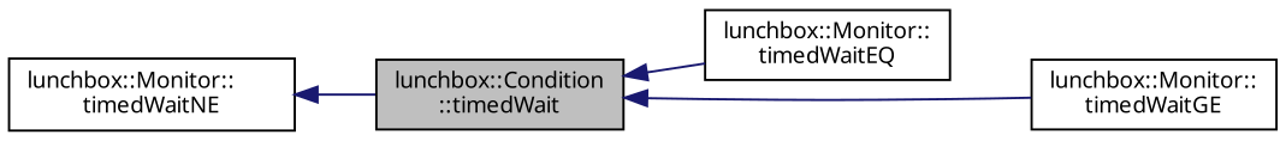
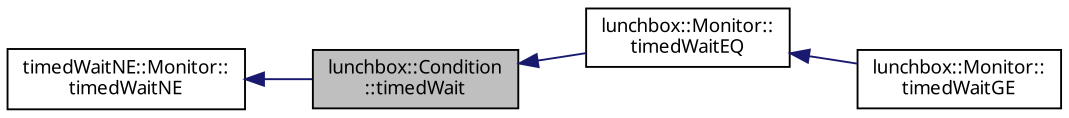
  digraph {
    rankdir=LR
    node [color=black fillcolor=white fontname=Sans fontsize=10 shape=record style=filled]
    edge [color=midnightblue dir=back fontname=Sans fontsize=10 labelfontname=Sans labelfontsize=10 style=solid]
    n1 [fillcolor=grey75 fontcolor=black height=0.2 label="lunchbox::Condition\l::timedWait" width=0.4]
    n2 [height=0.2 label="lunchbox::Monitor::\ltimedWaitEQ" width=0.4]
    n3 [height=0.2 label="lunchbox::Monitor::\ltimedWaitGE" width=0.4]
-   n4 [height=0.2 label="lunchbox::Monitor::\ltimedWaitNE" width=0.4]
+   n4 [height=0.2 label="timedWaitNE::Monitor::\ltimedWaitNE" width=0.4]
    n1 -> n2
-   n1 -> n3
+   n2 -> n3
    n4 -> n1
  }
